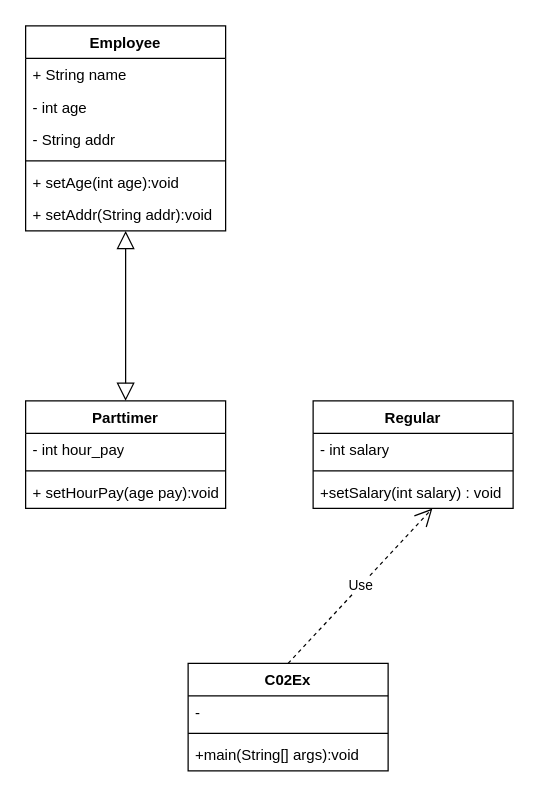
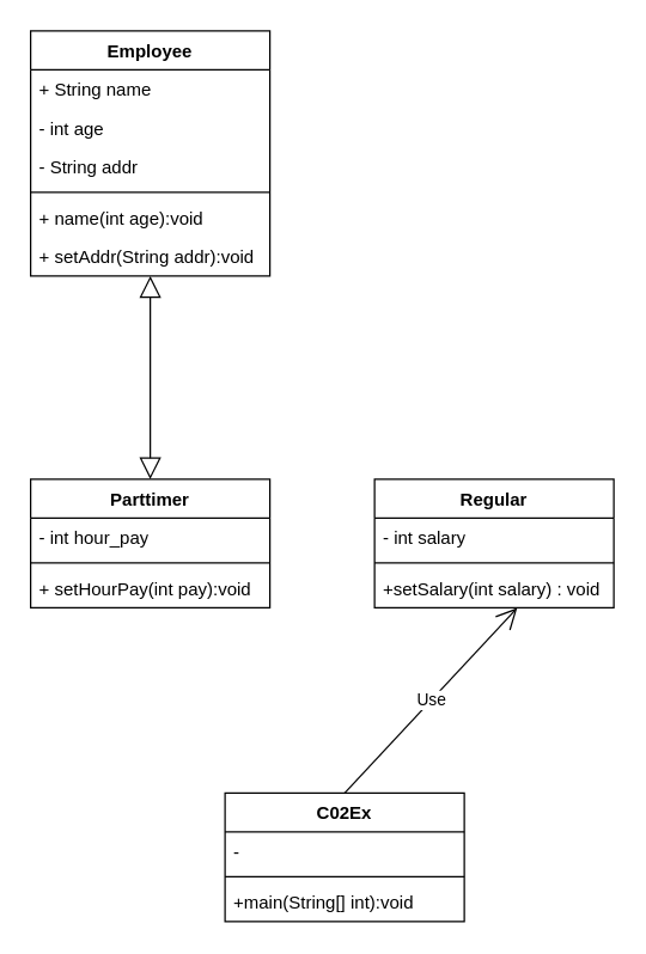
  <mxCell id="0" />
  <mxCell id="1" parent="0" />
  <mxCell id="2" value="" style="edgeStyle=orthogonalEdgeStyle;rounded=0;orthogonalLoop=1;jettySize=auto;html=1;endArrow=block;endFill=0;startArrow=block;startFill=0;endSize=12;startSize=12;" edge="1" parent="1" source="3" target="10"><mxGeometry relative="1" as="geometry" /></mxCell>
  <mxCell id="3" value="Employee" style="swimlane;fontStyle=1;align=center;verticalAlign=top;childLayout=stackLayout;horizontal=1;startSize=26;horizontalStack=0;resizeParent=1;resizeParentMax=0;resizeLast=0;collapsible=1;marginBottom=0;whiteSpace=wrap;html=1;" vertex="1" parent="1"><mxGeometry x="20" y="20" width="160" height="164" as="geometry" /></mxCell>
  <mxCell id="4" value="+ String name" style="text;strokeColor=none;fillColor=none;align=left;verticalAlign=top;spacingLeft=4;spacingRight=4;overflow=hidden;rotatable=0;points=[[0,0.5],[1,0.5]];portConstraint=eastwest;whiteSpace=wrap;html=1;" vertex="1" parent="3"><mxGeometry y="26" width="160" height="26" as="geometry" /></mxCell>
  <mxCell id="5" value="- int age" style="text;strokeColor=none;fillColor=none;align=left;verticalAlign=top;spacingLeft=4;spacingRight=4;overflow=hidden;rotatable=0;points=[[0,0.5],[1,0.5]];portConstraint=eastwest;whiteSpace=wrap;html=1;" vertex="1" parent="3"><mxGeometry y="52" width="160" height="26" as="geometry" /></mxCell>
  <mxCell id="6" value="- String addr" style="text;strokeColor=none;fillColor=none;align=left;verticalAlign=top;spacingLeft=4;spacingRight=4;overflow=hidden;rotatable=0;points=[[0,0.5],[1,0.5]];portConstraint=eastwest;whiteSpace=wrap;html=1;" vertex="1" parent="3"><mxGeometry y="78" width="160" height="26" as="geometry" /></mxCell>
  <mxCell id="7" value="" style="line;strokeWidth=1;fillColor=none;align=left;verticalAlign=middle;spacingTop=-1;spacingLeft=3;spacingRight=3;rotatable=0;labelPosition=right;points=[];portConstraint=eastwest;strokeColor=inherit;" vertex="1" parent="3"><mxGeometry y="104" width="160" height="8" as="geometry" /></mxCell>
- <mxCell id="8" value="+ setAge(int age):void" style="text;strokeColor=none;fillColor=none;align=left;verticalAlign=top;spacingLeft=4;spacingRight=4;overflow=hidden;rotatable=0;points=[[0,0.5],[1,0.5]];portConstraint=eastwest;whiteSpace=wrap;html=1;" vertex="1" parent="3"><mxGeometry y="112" width="160" height="26" as="geometry" /></mxCell>
+ <mxCell id="8" value="+ name(int age):void" style="text;strokeColor=none;fillColor=none;align=left;verticalAlign=top;spacingLeft=4;spacingRight=4;overflow=hidden;rotatable=0;points=[[0,0.5],[1,0.5]];portConstraint=eastwest;whiteSpace=wrap;html=1;" vertex="1" parent="3"><mxGeometry y="112" width="160" height="26" as="geometry" /></mxCell>
  <mxCell id="9" value="+ setAddr(String addr):void" style="text;strokeColor=none;fillColor=none;align=left;verticalAlign=top;spacingLeft=4;spacingRight=4;overflow=hidden;rotatable=0;points=[[0,0.5],[1,0.5]];portConstraint=eastwest;whiteSpace=wrap;html=1;" vertex="1" parent="3"><mxGeometry y="138" width="160" height="26" as="geometry" /></mxCell>
  <mxCell id="10" value="Parttimer" style="swimlane;fontStyle=1;align=center;verticalAlign=top;childLayout=stackLayout;horizontal=1;startSize=26;horizontalStack=0;resizeParent=1;resizeParentMax=0;resizeLast=0;collapsible=1;marginBottom=0;whiteSpace=wrap;html=1;" vertex="1" parent="1"><mxGeometry x="20" y="320" width="160" height="86" as="geometry" /></mxCell>
  <mxCell id="11" value="- int hour_pay" style="text;strokeColor=none;fillColor=none;align=left;verticalAlign=top;spacingLeft=4;spacingRight=4;overflow=hidden;rotatable=0;points=[[0,0.5],[1,0.5]];portConstraint=eastwest;whiteSpace=wrap;html=1;" vertex="1" parent="10"><mxGeometry y="26" width="160" height="26" as="geometry" /></mxCell>
  <mxCell id="12" value="" style="line;strokeWidth=1;fillColor=none;align=left;verticalAlign=middle;spacingTop=-1;spacingLeft=3;spacingRight=3;rotatable=0;labelPosition=right;points=[];portConstraint=eastwest;strokeColor=inherit;" vertex="1" parent="10"><mxGeometry y="52" width="160" height="8" as="geometry" /></mxCell>
- <mxCell id="13" value="+ setHourPay(age pay):void" style="text;strokeColor=none;fillColor=none;align=left;verticalAlign=top;spacingLeft=4;spacingRight=4;overflow=hidden;rotatable=0;points=[[0,0.5],[1,0.5]];portConstraint=eastwest;whiteSpace=wrap;html=1;" vertex="1" parent="10"><mxGeometry y="60" width="160" height="26" as="geometry" /></mxCell>
+ <mxCell id="13" value="+ setHourPay(int pay):void" style="text;strokeColor=none;fillColor=none;align=left;verticalAlign=top;spacingLeft=4;spacingRight=4;overflow=hidden;rotatable=0;points=[[0,0.5],[1,0.5]];portConstraint=eastwest;whiteSpace=wrap;html=1;" vertex="1" parent="10"><mxGeometry y="60" width="160" height="26" as="geometry" /></mxCell>
  <mxCell id="14" value="Regular" style="swimlane;fontStyle=1;align=center;verticalAlign=top;childLayout=stackLayout;horizontal=1;startSize=26;horizontalStack=0;resizeParent=1;resizeParentMax=0;resizeLast=0;collapsible=1;marginBottom=0;whiteSpace=wrap;html=1;" vertex="1" parent="1"><mxGeometry x="250" y="320" width="160" height="86" as="geometry" /></mxCell>
  <mxCell id="15" value="- int salary" style="text;strokeColor=none;fillColor=none;align=left;verticalAlign=top;spacingLeft=4;spacingRight=4;overflow=hidden;rotatable=0;points=[[0,0.5],[1,0.5]];portConstraint=eastwest;whiteSpace=wrap;html=1;" vertex="1" parent="14"><mxGeometry y="26" width="160" height="26" as="geometry" /></mxCell>
  <mxCell id="16" value="" style="line;strokeWidth=1;fillColor=none;align=left;verticalAlign=middle;spacingTop=-1;spacingLeft=3;spacingRight=3;rotatable=0;labelPosition=right;points=[];portConstraint=eastwest;strokeColor=inherit;" vertex="1" parent="14"><mxGeometry y="52" width="160" height="8" as="geometry" /></mxCell>
  <mxCell id="17" value="+setSalary(int salary) : void" style="text;strokeColor=none;fillColor=none;align=left;verticalAlign=top;spacingLeft=4;spacingRight=4;overflow=hidden;rotatable=0;points=[[0,0.5],[1,0.5]];portConstraint=eastwest;whiteSpace=wrap;html=1;" vertex="1" parent="14"><mxGeometry y="60" width="160" height="26" as="geometry" /></mxCell>
  <mxCell id="18" value="C02Ex" style="swimlane;fontStyle=1;align=center;verticalAlign=top;childLayout=stackLayout;horizontal=1;startSize=26;horizontalStack=0;resizeParent=1;resizeParentMax=0;resizeLast=0;collapsible=1;marginBottom=0;whiteSpace=wrap;html=1;" vertex="1" parent="1"><mxGeometry x="150" y="530" width="160" height="86" as="geometry" /></mxCell>
  <mxCell id="19" value="-" style="text;strokeColor=none;fillColor=none;align=left;verticalAlign=top;spacingLeft=4;spacingRight=4;overflow=hidden;rotatable=0;points=[[0,0.5],[1,0.5]];portConstraint=eastwest;whiteSpace=wrap;html=1;" vertex="1" parent="18"><mxGeometry y="26" width="160" height="26" as="geometry" /></mxCell>
  <mxCell id="20" value="" style="line;strokeWidth=1;fillColor=none;align=left;verticalAlign=middle;spacingTop=-1;spacingLeft=3;spacingRight=3;rotatable=0;labelPosition=right;points=[];portConstraint=eastwest;strokeColor=inherit;" vertex="1" parent="18"><mxGeometry y="52" width="160" height="8" as="geometry" /></mxCell>
- <mxCell id="21" value="+main(String[] args):void" style="text;strokeColor=none;fillColor=none;align=left;verticalAlign=top;spacingLeft=4;spacingRight=4;overflow=hidden;rotatable=0;points=[[0,0.5],[1,0.5]];portConstraint=eastwest;whiteSpace=wrap;html=1;" vertex="1" parent="18"><mxGeometry y="60" width="160" height="26" as="geometry" /></mxCell>
- <mxCell id="22" value="Use" style="endArrow=open;endSize=12;dashed=1;html=1;rounded=0;entryX=0.596;entryY=1.005;entryDx=0;entryDy=0;exitX=0.5;exitY=0;exitDx=0;exitDy=0;entryPerimeter=0;" edge="1" parent="1" source="18" target="17"><mxGeometry width="160" relative="1" as="geometry"><mxPoint x="240" y="540" as="sourcePoint" /><mxPoint x="110" y="416" as="targetPoint" /></mxGeometry></mxCell>
+ <mxCell id="21" value="+main(String[] int):void" style="text;strokeColor=none;fillColor=none;align=left;verticalAlign=top;spacingLeft=4;spacingRight=4;overflow=hidden;rotatable=0;points=[[0,0.5],[1,0.5]];portConstraint=eastwest;whiteSpace=wrap;html=1;" vertex="1" parent="18"><mxGeometry y="60" width="160" height="26" as="geometry" /></mxCell>
+ <mxCell id="22" value="Use" style="endArrow=open;endSize=12;dashed=0;html=1;rounded=0;entryX=0.596;entryY=1.005;entryDx=0;entryDy=0;exitX=0.5;exitY=0;exitDx=0;exitDy=0;entryPerimeter=0;" edge="1" parent="1" source="18" target="17"><mxGeometry width="160" relative="1" as="geometry"><mxPoint x="240" y="540" as="sourcePoint" /><mxPoint x="110" y="416" as="targetPoint" /></mxGeometry></mxCell>
